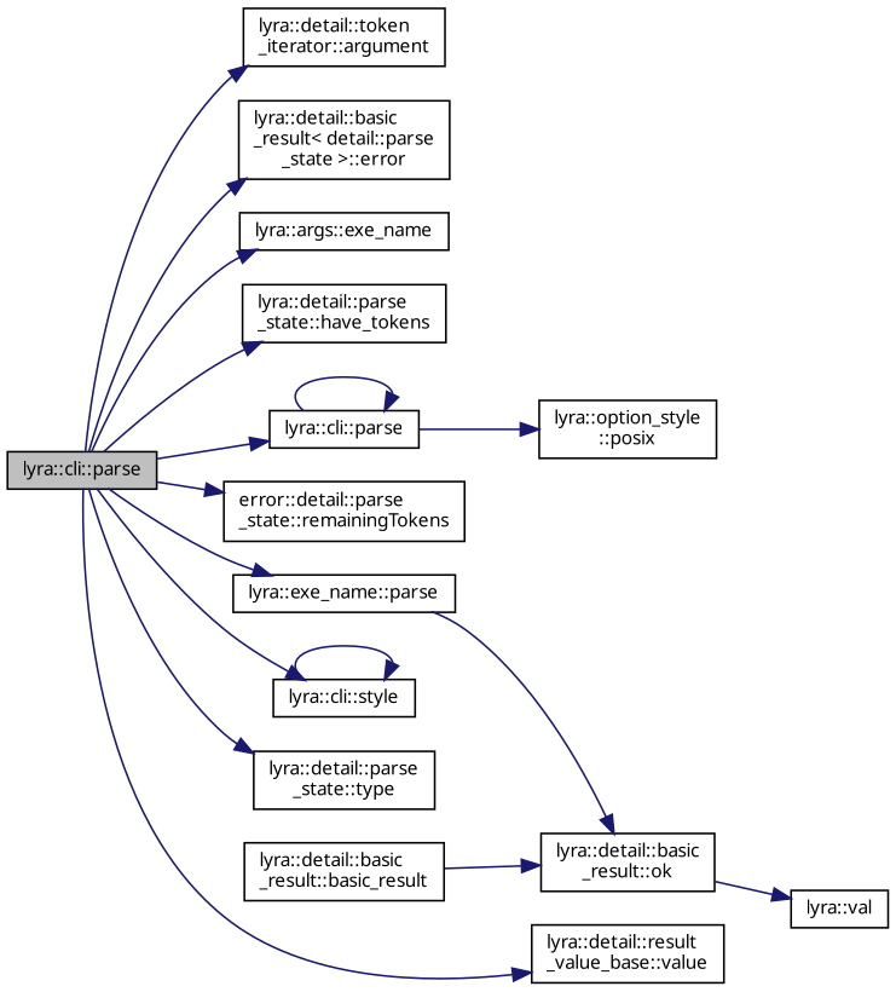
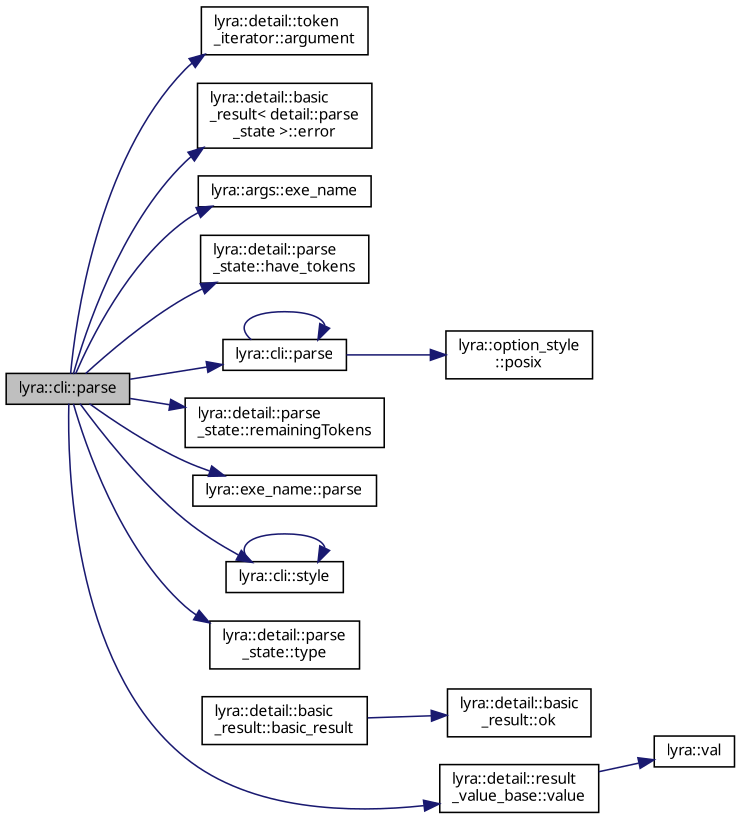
  digraph {
    fontname="Noto Sans"
    rankdir=LR
    node [color=black fillcolor=white fontname="Noto Sans" fontsize=10 shape=record style=filled]
    edge [color=midnightblue fontname="Noto Sans" fontsize=10 labelfontname=Helvetica labelfontsize=10 style=solid]
    n1 [fillcolor=grey75 fontcolor=black height=0.2 label="lyra::cli::parse" width=0.4]
    n2 [height=0.2 label="lyra::detail::token\l_iterator::argument" width=0.4]
    n3 [height=0.2 label="lyra::detail::basic\l_result\< detail::parse\l_state \>::error" width=0.4]
    n4 [height=0.2 label="lyra::args::exe_name" width=0.4]
    n5 [height=0.2 label="lyra::detail::parse\l_state::have_tokens" width=0.4]
    n6 [height=0.2 label="lyra::cli::parse" width=0.4]
-   n7 [height=0.2 label="error::detail::parse\l_state::remainingTokens" width=0.4]
+   n7 [height=0.2 label="lyra::detail::parse\l_state::remainingTokens" width=0.4]
    n8 [height=0.2 label="lyra::exe_name::parse" width=0.4]
    n9 [height=0.2 label="lyra::cli::style" width=0.4]
    n10 [height=0.2 label="lyra::detail::parse\l_state::type" width=0.4]
    n11 [height=0.2 label="lyra::detail::result\l_value_base::value" width=0.4]
    n12 [height=0.2 label="lyra::option_style\l::posix" width=0.4]
    n13 [height=0.2 label="lyra::detail::basic\l_result::ok" width=0.4]
    n14 [height=0.2 label="lyra::val" width=0.4]
    n15 [height=0.2 label="lyra::detail::basic\l_result::basic_result" width=0.4]
    n1 -> n2
    n1 -> n3
    n1 -> n4
    n1 -> n5
    n1 -> n6
    n1 -> n7
    n1 -> n8
    n1 -> n9
    n1 -> n10
    n1 -> n11
    n6 -> n6
    n6 -> n12
-   n8 -> n13
    n9 -> n9
-   n13 -> n14
+   n11 -> n14
    n15 -> n13
  }
